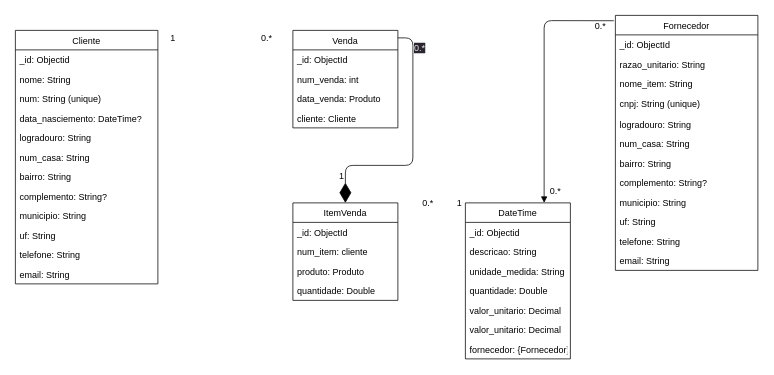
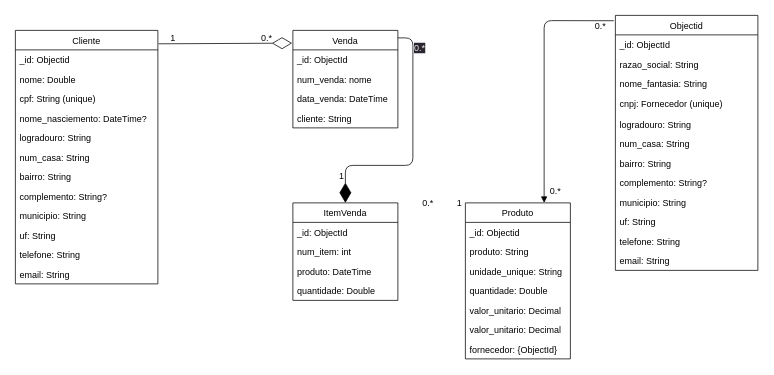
  <mxCell id="0" />
  <mxCell id="1" parent="0" />
  <mxCell id="2" value="Cliente" style="swimlane;fontStyle=0;childLayout=stackLayout;horizontal=1;startSize=26;fillColor=none;horizontalStack=0;resizeParent=1;resizeParentMax=0;resizeLast=0;collapsible=1;marginBottom=0;" vertex="1" parent="1"><mxGeometry x="20" y="40" width="190" height="338" as="geometry" /></mxCell>
  <mxCell id="3" value="_id: Objectid" style="text;strokeColor=none;fillColor=none;align=left;verticalAlign=top;spacingLeft=4;spacingRight=4;overflow=hidden;rotatable=0;points=[[0,0.5],[1,0.5]];portConstraint=eastwest;" vertex="1" parent="2"><mxGeometry y="26" width="190" height="26" as="geometry" /></mxCell>
- <mxCell id="4" value="nome: String" style="text;strokeColor=none;fillColor=none;align=left;verticalAlign=top;spacingLeft=4;spacingRight=4;overflow=hidden;rotatable=0;points=[[0,0.5],[1,0.5]];portConstraint=eastwest;" vertex="1" parent="2"><mxGeometry y="52" width="190" height="26" as="geometry" /></mxCell>
- <mxCell id="5" value="num: String (unique)&#10;" style="text;strokeColor=none;fillColor=none;align=left;verticalAlign=top;spacingLeft=4;spacingRight=4;overflow=hidden;rotatable=0;points=[[0,0.5],[1,0.5]];portConstraint=eastwest;" vertex="1" parent="2"><mxGeometry y="78" width="190" height="26" as="geometry" /></mxCell>
- <mxCell id="6" value="data_nasciemento: DateTime?" style="text;strokeColor=none;fillColor=none;align=left;verticalAlign=top;spacingLeft=4;spacingRight=4;overflow=hidden;rotatable=0;points=[[0,0.5],[1,0.5]];portConstraint=eastwest;" vertex="1" parent="2"><mxGeometry y="104" width="190" height="26" as="geometry" /></mxCell>
+ <mxCell id="4" value="nome: Double" style="text;strokeColor=none;fillColor=none;align=left;verticalAlign=top;spacingLeft=4;spacingRight=4;overflow=hidden;rotatable=0;points=[[0,0.5],[1,0.5]];portConstraint=eastwest;" vertex="1" parent="2"><mxGeometry y="52" width="190" height="26" as="geometry" /></mxCell>
+ <mxCell id="5" value="cpf: String (unique)&#10;" style="text;strokeColor=none;fillColor=none;align=left;verticalAlign=top;spacingLeft=4;spacingRight=4;overflow=hidden;rotatable=0;points=[[0,0.5],[1,0.5]];portConstraint=eastwest;" vertex="1" parent="2"><mxGeometry y="78" width="190" height="26" as="geometry" /></mxCell>
+ <mxCell id="6" value="nome_nasciemento: DateTime?" style="text;strokeColor=none;fillColor=none;align=left;verticalAlign=top;spacingLeft=4;spacingRight=4;overflow=hidden;rotatable=0;points=[[0,0.5],[1,0.5]];portConstraint=eastwest;" vertex="1" parent="2"><mxGeometry y="104" width="190" height="26" as="geometry" /></mxCell>
  <mxCell id="7" value="logradouro: String" style="text;strokeColor=none;fillColor=none;align=left;verticalAlign=top;spacingLeft=4;spacingRight=4;overflow=hidden;rotatable=0;points=[[0,0.5],[1,0.5]];portConstraint=eastwest;" vertex="1" parent="2"><mxGeometry y="130" width="190" height="26" as="geometry" /></mxCell>
  <mxCell id="8" value="num_casa: String" style="text;strokeColor=none;fillColor=none;align=left;verticalAlign=top;spacingLeft=4;spacingRight=4;overflow=hidden;rotatable=0;points=[[0,0.5],[1,0.5]];portConstraint=eastwest;" vertex="1" parent="2"><mxGeometry y="156" width="190" height="26" as="geometry" /></mxCell>
  <mxCell id="9" value="bairro: String" style="text;strokeColor=none;fillColor=none;align=left;verticalAlign=top;spacingLeft=4;spacingRight=4;overflow=hidden;rotatable=0;points=[[0,0.5],[1,0.5]];portConstraint=eastwest;" vertex="1" parent="2"><mxGeometry y="182" width="190" height="26" as="geometry" /></mxCell>
  <mxCell id="10" value="complemento: String?" style="text;strokeColor=none;fillColor=none;align=left;verticalAlign=top;spacingLeft=4;spacingRight=4;overflow=hidden;rotatable=0;points=[[0,0.5],[1,0.5]];portConstraint=eastwest;" vertex="1" parent="2"><mxGeometry y="208" width="190" height="26" as="geometry" /></mxCell>
  <mxCell id="11" value="municipio: String" style="text;strokeColor=none;fillColor=none;align=left;verticalAlign=top;spacingLeft=4;spacingRight=4;overflow=hidden;rotatable=0;points=[[0,0.5],[1,0.5]];portConstraint=eastwest;" vertex="1" parent="2"><mxGeometry y="234" width="190" height="26" as="geometry" /></mxCell>
  <mxCell id="12" value="uf: String" style="text;strokeColor=none;fillColor=none;align=left;verticalAlign=top;spacingLeft=4;spacingRight=4;overflow=hidden;rotatable=0;points=[[0,0.5],[1,0.5]];portConstraint=eastwest;" vertex="1" parent="2"><mxGeometry y="260" width="190" height="26" as="geometry" /></mxCell>
  <mxCell id="13" value="telefone: String" style="text;strokeColor=none;fillColor=none;align=left;verticalAlign=top;spacingLeft=4;spacingRight=4;overflow=hidden;rotatable=0;points=[[0,0.5],[1,0.5]];portConstraint=eastwest;" vertex="1" parent="2"><mxGeometry y="286" width="190" height="26" as="geometry" /></mxCell>
  <mxCell id="14" value="email: String" style="text;strokeColor=none;fillColor=none;align=left;verticalAlign=top;spacingLeft=4;spacingRight=4;overflow=hidden;rotatable=0;points=[[0,0.5],[1,0.5]];portConstraint=eastwest;" vertex="1" parent="2"><mxGeometry y="312" width="190" height="26" as="geometry" /></mxCell>
  <mxCell id="15" value="Venda" style="swimlane;fontStyle=0;childLayout=stackLayout;horizontal=1;startSize=26;fillColor=none;horizontalStack=0;resizeParent=1;resizeParentMax=0;resizeLast=0;collapsible=1;marginBottom=0;" vertex="1" parent="1"><mxGeometry x="390" y="40" width="140" height="130" as="geometry" /></mxCell>
  <mxCell id="16" value="_id: ObjectId" style="text;strokeColor=none;fillColor=none;align=left;verticalAlign=top;spacingLeft=4;spacingRight=4;overflow=hidden;rotatable=0;points=[[0,0.5],[1,0.5]];portConstraint=eastwest;" vertex="1" parent="15"><mxGeometry y="26" width="140" height="26" as="geometry" /></mxCell>
- <mxCell id="17" value="num_venda: int" style="text;strokeColor=none;fillColor=none;align=left;verticalAlign=top;spacingLeft=4;spacingRight=4;overflow=hidden;rotatable=0;points=[[0,0.5],[1,0.5]];portConstraint=eastwest;" vertex="1" parent="15"><mxGeometry y="52" width="140" height="26" as="geometry" /></mxCell>
- <mxCell id="18" value="data_venda: Produto" style="text;strokeColor=none;fillColor=none;align=left;verticalAlign=top;spacingLeft=4;spacingRight=4;overflow=hidden;rotatable=0;points=[[0,0.5],[1,0.5]];portConstraint=eastwest;" vertex="1" parent="15"><mxGeometry y="78" width="140" height="26" as="geometry" /></mxCell>
- <mxCell id="19" value="cliente: Cliente" style="text;strokeColor=none;fillColor=none;align=left;verticalAlign=top;spacingLeft=4;spacingRight=4;overflow=hidden;rotatable=0;points=[[0,0.5],[1,0.5]];portConstraint=eastwest;" vertex="1" parent="15"><mxGeometry y="104" width="140" height="26" as="geometry" /></mxCell>
- <mxCell id="20" value="Fornecedor" style="swimlane;fontStyle=0;childLayout=stackLayout;horizontal=1;startSize=26;fillColor=none;horizontalStack=0;resizeParent=1;resizeParentMax=0;resizeLast=0;collapsible=1;marginBottom=0;" vertex="1" parent="1"><mxGeometry x="820" y="20" width="190" height="340" as="geometry" /></mxCell>
+ <mxCell id="17" value="num_venda: nome" style="text;strokeColor=none;fillColor=none;align=left;verticalAlign=top;spacingLeft=4;spacingRight=4;overflow=hidden;rotatable=0;points=[[0,0.5],[1,0.5]];portConstraint=eastwest;" vertex="1" parent="15"><mxGeometry y="52" width="140" height="26" as="geometry" /></mxCell>
+ <mxCell id="18" value="data_venda: DateTime" style="text;strokeColor=none;fillColor=none;align=left;verticalAlign=top;spacingLeft=4;spacingRight=4;overflow=hidden;rotatable=0;points=[[0,0.5],[1,0.5]];portConstraint=eastwest;" vertex="1" parent="15"><mxGeometry y="78" width="140" height="26" as="geometry" /></mxCell>
+ <mxCell id="19" value="cliente: String" style="text;strokeColor=none;fillColor=none;align=left;verticalAlign=top;spacingLeft=4;spacingRight=4;overflow=hidden;rotatable=0;points=[[0,0.5],[1,0.5]];portConstraint=eastwest;" vertex="1" parent="15"><mxGeometry y="104" width="140" height="26" as="geometry" /></mxCell>
+ <mxCell id="20" value="Objectid" style="swimlane;fontStyle=0;childLayout=stackLayout;horizontal=1;startSize=26;fillColor=none;horizontalStack=0;resizeParent=1;resizeParentMax=0;resizeLast=0;collapsible=1;marginBottom=0;" vertex="1" parent="1"><mxGeometry x="820" y="20" width="190" height="340" as="geometry" /></mxCell>
  <mxCell id="21" value="_id: ObjectId" style="text;strokeColor=none;fillColor=none;align=left;verticalAlign=top;spacingLeft=4;spacingRight=4;overflow=hidden;rotatable=0;points=[[0,0.5],[1,0.5]];portConstraint=eastwest;" vertex="1" parent="20"><mxGeometry y="26" width="190" height="26" as="geometry" /></mxCell>
- <mxCell id="22" value="razao_unitario: String" style="text;strokeColor=none;fillColor=none;align=left;verticalAlign=top;spacingLeft=4;spacingRight=4;overflow=hidden;rotatable=0;points=[[0,0.5],[1,0.5]];portConstraint=eastwest;" vertex="1" parent="20"><mxGeometry y="52" width="190" height="26" as="geometry" /></mxCell>
- <mxCell id="23" value="nome_item: String" style="text;strokeColor=none;fillColor=none;align=left;verticalAlign=top;spacingLeft=4;spacingRight=4;overflow=hidden;rotatable=0;points=[[0,0.5],[1,0.5]];portConstraint=eastwest;" vertex="1" parent="20"><mxGeometry y="78" width="190" height="26" as="geometry" /></mxCell>
- <mxCell id="24" value="cnpj: String (unique)" style="text;strokeColor=none;fillColor=none;align=left;verticalAlign=top;spacingLeft=4;spacingRight=4;overflow=hidden;rotatable=0;points=[[0,0.5],[1,0.5]];portConstraint=eastwest;" vertex="1" parent="20"><mxGeometry y="104" width="190" height="28" as="geometry" /></mxCell>
+ <mxCell id="22" value="razao_social: String" style="text;strokeColor=none;fillColor=none;align=left;verticalAlign=top;spacingLeft=4;spacingRight=4;overflow=hidden;rotatable=0;points=[[0,0.5],[1,0.5]];portConstraint=eastwest;" vertex="1" parent="20"><mxGeometry y="52" width="190" height="26" as="geometry" /></mxCell>
+ <mxCell id="23" value="nome_fantasia: String" style="text;strokeColor=none;fillColor=none;align=left;verticalAlign=top;spacingLeft=4;spacingRight=4;overflow=hidden;rotatable=0;points=[[0,0.5],[1,0.5]];portConstraint=eastwest;" vertex="1" parent="20"><mxGeometry y="78" width="190" height="26" as="geometry" /></mxCell>
+ <mxCell id="24" value="cnpj: Fornecedor (unique)" style="text;strokeColor=none;fillColor=none;align=left;verticalAlign=top;spacingLeft=4;spacingRight=4;overflow=hidden;rotatable=0;points=[[0,0.5],[1,0.5]];portConstraint=eastwest;" vertex="1" parent="20"><mxGeometry y="104" width="190" height="28" as="geometry" /></mxCell>
  <mxCell id="25" value="logradouro: String" style="text;strokeColor=none;fillColor=none;align=left;verticalAlign=top;spacingLeft=4;spacingRight=4;overflow=hidden;rotatable=0;points=[[0,0.5],[1,0.5]];portConstraint=eastwest;" vertex="1" parent="20"><mxGeometry y="132" width="190" height="26" as="geometry" /></mxCell>
  <mxCell id="26" value="num_casa: String" style="text;strokeColor=none;fillColor=none;align=left;verticalAlign=top;spacingLeft=4;spacingRight=4;overflow=hidden;rotatable=0;points=[[0,0.5],[1,0.5]];portConstraint=eastwest;" vertex="1" parent="20"><mxGeometry y="158" width="190" height="26" as="geometry" /></mxCell>
  <mxCell id="27" value="bairro: String" style="text;strokeColor=none;fillColor=none;align=left;verticalAlign=top;spacingLeft=4;spacingRight=4;overflow=hidden;rotatable=0;points=[[0,0.5],[1,0.5]];portConstraint=eastwest;" vertex="1" parent="20"><mxGeometry y="184" width="190" height="26" as="geometry" /></mxCell>
  <mxCell id="28" value="complemento: String?" style="text;strokeColor=none;fillColor=none;align=left;verticalAlign=top;spacingLeft=4;spacingRight=4;overflow=hidden;rotatable=0;points=[[0,0.5],[1,0.5]];portConstraint=eastwest;" vertex="1" parent="20"><mxGeometry y="210" width="190" height="26" as="geometry" /></mxCell>
  <mxCell id="29" value="municipio: String" style="text;strokeColor=none;fillColor=none;align=left;verticalAlign=top;spacingLeft=4;spacingRight=4;overflow=hidden;rotatable=0;points=[[0,0.5],[1,0.5]];portConstraint=eastwest;" vertex="1" parent="20"><mxGeometry y="236" width="190" height="26" as="geometry" /></mxCell>
  <mxCell id="30" value="uf: String" style="text;strokeColor=none;fillColor=none;align=left;verticalAlign=top;spacingLeft=4;spacingRight=4;overflow=hidden;rotatable=0;points=[[0,0.5],[1,0.5]];portConstraint=eastwest;" vertex="1" parent="20"><mxGeometry y="262" width="190" height="26" as="geometry" /></mxCell>
  <mxCell id="31" value="telefone: String" style="text;strokeColor=none;fillColor=none;align=left;verticalAlign=top;spacingLeft=4;spacingRight=4;overflow=hidden;rotatable=0;points=[[0,0.5],[1,0.5]];portConstraint=eastwest;" vertex="1" parent="20"><mxGeometry y="288" width="190" height="26" as="geometry" /></mxCell>
  <mxCell id="32" value="email: String" style="text;strokeColor=none;fillColor=none;align=left;verticalAlign=top;spacingLeft=4;spacingRight=4;overflow=hidden;rotatable=0;points=[[0,0.5],[1,0.5]];portConstraint=eastwest;" vertex="1" parent="20"><mxGeometry y="314" width="190" height="26" as="geometry" /></mxCell>
- <mxCell id="33" value="DateTime" style="swimlane;fontStyle=0;childLayout=stackLayout;horizontal=1;startSize=26;fillColor=none;horizontalStack=0;resizeParent=1;resizeParentMax=0;resizeLast=0;collapsible=1;marginBottom=0;" vertex="1" parent="1"><mxGeometry x="620" y="270" width="140" height="208" as="geometry" /></mxCell>
+ <mxCell id="33" value="Produto" style="swimlane;fontStyle=0;childLayout=stackLayout;horizontal=1;startSize=26;fillColor=none;horizontalStack=0;resizeParent=1;resizeParentMax=0;resizeLast=0;collapsible=1;marginBottom=0;" vertex="1" parent="1"><mxGeometry x="620" y="270" width="140" height="208" as="geometry" /></mxCell>
  <mxCell id="34" value="_id: Objectid" style="text;strokeColor=none;fillColor=none;align=left;verticalAlign=top;spacingLeft=4;spacingRight=4;overflow=hidden;rotatable=0;points=[[0,0.5],[1,0.5]];portConstraint=eastwest;" vertex="1" parent="33"><mxGeometry y="26" width="140" height="26" as="geometry" /></mxCell>
- <mxCell id="35" value="descricao: String" style="text;strokeColor=none;fillColor=none;align=left;verticalAlign=top;spacingLeft=4;spacingRight=4;overflow=hidden;rotatable=0;points=[[0,0.5],[1,0.5]];portConstraint=eastwest;" vertex="1" parent="33"><mxGeometry y="52" width="140" height="26" as="geometry" /></mxCell>
- <mxCell id="36" value="unidade_medida: String&#10;" style="text;strokeColor=none;fillColor=none;align=left;verticalAlign=top;spacingLeft=4;spacingRight=4;overflow=hidden;rotatable=0;points=[[0,0.5],[1,0.5]];portConstraint=eastwest;" vertex="1" parent="33"><mxGeometry y="78" width="140" height="26" as="geometry" /></mxCell>
+ <mxCell id="35" value="produto: String" style="text;strokeColor=none;fillColor=none;align=left;verticalAlign=top;spacingLeft=4;spacingRight=4;overflow=hidden;rotatable=0;points=[[0,0.5],[1,0.5]];portConstraint=eastwest;" vertex="1" parent="33"><mxGeometry y="52" width="140" height="26" as="geometry" /></mxCell>
+ <mxCell id="36" value="unidade_unique: String&#10;" style="text;strokeColor=none;fillColor=none;align=left;verticalAlign=top;spacingLeft=4;spacingRight=4;overflow=hidden;rotatable=0;points=[[0,0.5],[1,0.5]];portConstraint=eastwest;" vertex="1" parent="33"><mxGeometry y="78" width="140" height="26" as="geometry" /></mxCell>
  <mxCell id="37" value="quantidade: Double" style="text;strokeColor=none;fillColor=none;align=left;verticalAlign=top;spacingLeft=4;spacingRight=4;overflow=hidden;rotatable=0;points=[[0,0.5],[1,0.5]];portConstraint=eastwest;" vertex="1" parent="33"><mxGeometry y="104" width="140" height="26" as="geometry" /></mxCell>
  <mxCell id="38" value="valor_unitario: Decimal" style="text;strokeColor=none;fillColor=none;align=left;verticalAlign=top;spacingLeft=4;spacingRight=4;overflow=hidden;rotatable=0;points=[[0,0.5],[1,0.5]];portConstraint=eastwest;" vertex="1" parent="33"><mxGeometry y="130" width="140" height="26" as="geometry" /></mxCell>
  <mxCell id="39" value="valor_unitario: Decimal" style="text;strokeColor=none;fillColor=none;align=left;verticalAlign=top;spacingLeft=4;spacingRight=4;overflow=hidden;rotatable=0;points=[[0,0.5],[1,0.5]];portConstraint=eastwest;" vertex="1" parent="33"><mxGeometry y="156" width="140" height="26" as="geometry" /></mxCell>
- <mxCell id="40" value="fornecedor: {Fornecedor}" style="text;strokeColor=none;fillColor=none;align=left;verticalAlign=top;spacingLeft=4;spacingRight=4;overflow=hidden;rotatable=0;points=[[0,0.5],[1,0.5]];portConstraint=eastwest;" vertex="1" parent="33"><mxGeometry y="182" width="140" height="26" as="geometry" /></mxCell>
+ <mxCell id="40" value="fornecedor: {ObjectId}" style="text;strokeColor=none;fillColor=none;align=left;verticalAlign=top;spacingLeft=4;spacingRight=4;overflow=hidden;rotatable=0;points=[[0,0.5],[1,0.5]];portConstraint=eastwest;" vertex="1" parent="33"><mxGeometry y="182" width="140" height="26" as="geometry" /></mxCell>
  <mxCell id="41" value="ItemVenda" style="swimlane;fontStyle=0;childLayout=stackLayout;horizontal=1;startSize=26;fillColor=none;horizontalStack=0;resizeParent=1;resizeParentMax=0;resizeLast=0;collapsible=1;marginBottom=0;" vertex="1" parent="1"><mxGeometry x="390" y="270" width="140" height="130" as="geometry" /></mxCell>
  <mxCell id="42" value="_id: ObjectId" style="text;strokeColor=none;fillColor=none;align=left;verticalAlign=top;spacingLeft=4;spacingRight=4;overflow=hidden;rotatable=0;points=[[0,0.5],[1,0.5]];portConstraint=eastwest;" vertex="1" parent="41"><mxGeometry y="26" width="140" height="26" as="geometry" /></mxCell>
- <mxCell id="43" value="num_item: cliente" style="text;strokeColor=none;fillColor=none;align=left;verticalAlign=top;spacingLeft=4;spacingRight=4;overflow=hidden;rotatable=0;points=[[0,0.5],[1,0.5]];portConstraint=eastwest;" vertex="1" parent="41"><mxGeometry y="52" width="140" height="26" as="geometry" /></mxCell>
- <mxCell id="44" value="produto: Produto" style="text;strokeColor=none;fillColor=none;align=left;verticalAlign=top;spacingLeft=4;spacingRight=4;overflow=hidden;rotatable=0;points=[[0,0.5],[1,0.5]];portConstraint=eastwest;" vertex="1" parent="41"><mxGeometry y="78" width="140" height="26" as="geometry" /></mxCell>
+ <mxCell id="43" value="num_item: int" style="text;strokeColor=none;fillColor=none;align=left;verticalAlign=top;spacingLeft=4;spacingRight=4;overflow=hidden;rotatable=0;points=[[0,0.5],[1,0.5]];portConstraint=eastwest;" vertex="1" parent="41"><mxGeometry y="52" width="140" height="26" as="geometry" /></mxCell>
+ <mxCell id="44" value="produto: DateTime" style="text;strokeColor=none;fillColor=none;align=left;verticalAlign=top;spacingLeft=4;spacingRight=4;overflow=hidden;rotatable=0;points=[[0,0.5],[1,0.5]];portConstraint=eastwest;" vertex="1" parent="41"><mxGeometry y="78" width="140" height="26" as="geometry" /></mxCell>
  <mxCell id="45" value="quantidade: Double" style="text;strokeColor=none;fillColor=none;align=left;verticalAlign=top;spacingLeft=4;spacingRight=4;overflow=hidden;rotatable=0;points=[[0,0.5],[1,0.5]];portConstraint=eastwest;" vertex="1" parent="41"><mxGeometry y="104" width="140" height="26" as="geometry" /></mxCell>
+ <mxCell id="46" value="" style="endArrow=diamondThin;endFill=0;endSize=24;html=1;entryX=-0.007;entryY=0.131;entryDx=0;entryDy=0;entryPerimeter=0;exitX=1.005;exitY=0.053;exitDx=0;exitDy=0;exitPerimeter=0;" edge="1" parent="1" source="2" target="15"><mxGeometry width="160" relative="1" as="geometry"><mxPoint x="200" y="60" as="sourcePoint" /><mxPoint x="360" y="60" as="targetPoint" /></mxGeometry></mxCell>
  <mxCell id="47" value="1" style="text;html=1;align=center;verticalAlign=middle;resizable=0;points=[];autosize=1;strokeColor=none;fillColor=none;" vertex="1" parent="1"><mxGeometry x="215" y="35" width="30" height="30" as="geometry" /></mxCell>
  <mxCell id="48" value="" style="endArrow=diamondThin;endFill=1;endSize=24;html=1;startArrow=none;entryX=0.5;entryY=0;entryDx=0;entryDy=0;" edge="1" parent="1" target="41"><mxGeometry width="160" relative="1" as="geometry"><mxPoint x="530" y="50" as="sourcePoint" /><mxPoint x="390" y="290" as="targetPoint" /><Array as="points"><mxPoint x="550" y="50" /><mxPoint x="550" y="220" /><mxPoint x="460" y="220" /></Array></mxGeometry></mxCell>
  <mxCell id="49" value="0.*" style="text;html=1;align=center;verticalAlign=middle;resizable=0;points=[];autosize=1;strokeColor=none;fillColor=none;" vertex="1" parent="1"><mxGeometry x="335" y="35" width="40" height="30" as="geometry" /></mxCell>
  <mxCell id="50" value="1" style="text;html=1;align=center;verticalAlign=middle;resizable=0;points=[];autosize=1;strokeColor=none;fillColor=none;" vertex="1" parent="1"><mxGeometry x="440" y="220" width="30" height="30" as="geometry" /></mxCell>
  <mxCell id="51" value="&amp;nbsp;1" style="text;html=1;align=center;verticalAlign=middle;resizable=0;points=[];autosize=1;strokeColor=none;fillColor=none;" vertex="1" parent="1"><mxGeometry x="595" y="255" width="30" height="30" as="geometry" /></mxCell>
  <mxCell id="52" value="0.*" style="text;html=1;align=center;verticalAlign=middle;resizable=0;points=[];autosize=1;strokeColor=none;fillColor=none;" vertex="1" parent="1"><mxGeometry x="550" y="255" width="40" height="30" as="geometry" /></mxCell>
  <mxCell id="53" value="&lt;span style=&quot;color: rgb(240, 240, 240); font-family: Helvetica; font-size: 12px; font-style: normal; font-variant-ligatures: normal; font-variant-caps: normal; font-weight: 400; letter-spacing: normal; orphans: 2; text-align: center; text-indent: 0px; text-transform: none; widows: 2; word-spacing: 0px; -webkit-text-stroke-width: 0px; background-color: rgb(42, 37, 47); text-decoration-thickness: initial; text-decoration-style: initial; text-decoration-color: initial; float: none; display: inline !important;&quot;&gt;0.*&lt;/span&gt;" style="text;whiteSpace=wrap;html=1;" vertex="1" parent="1"><mxGeometry x="550" y="50" width="50" height="40" as="geometry" /></mxCell>
  <mxCell id="54" value="" style="endArrow=none;startArrow=block;endFill=1;startFill=1;html=1;exitX=0.75;exitY=0;exitDx=0;exitDy=0;entryX=-0.011;entryY=0.021;entryDx=0;entryDy=0;entryPerimeter=0;" edge="1" parent="1" source="33" target="20"><mxGeometry width="160" relative="1" as="geometry"><mxPoint x="650" y="130" as="sourcePoint" /><mxPoint x="810" y="130" as="targetPoint" /><Array as="points"><mxPoint x="725" y="27" /></Array></mxGeometry></mxCell>
  <mxCell id="55" value="0.*" style="text;html=1;align=center;verticalAlign=middle;resizable=0;points=[];autosize=1;strokeColor=none;fillColor=none;" vertex="1" parent="1"><mxGeometry x="720" y="240" width="40" height="30" as="geometry" /></mxCell>
  <mxCell id="56" value="0.*" style="text;html=1;align=center;verticalAlign=middle;resizable=0;points=[];autosize=1;strokeColor=none;fillColor=none;" vertex="1" parent="1"><mxGeometry x="780" y="20" width="40" height="30" as="geometry" /></mxCell>
